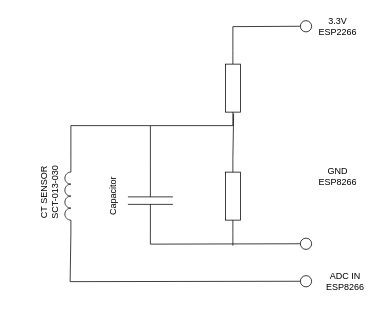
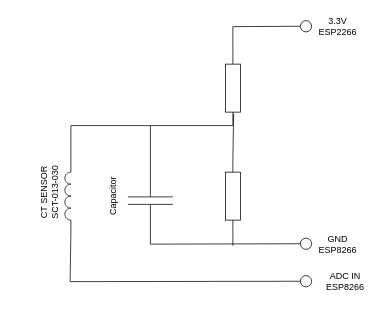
  <mxCell id="0" />
  <mxCell id="1" parent="0" />
  <mxCell id="2" value="" style="pointerEvents=1;verticalLabelPosition=bottom;shadow=0;dashed=0;align=center;html=1;verticalAlign=top;shape=mxgraph.electrical.inductors.inductor_3;rotation=-90;" vertex="1" parent="1"><mxGeometry x="40" y="257" width="100" height="8" as="geometry" /></mxCell>
  <mxCell id="3" value="" style="pointerEvents=1;verticalLabelPosition=bottom;shadow=0;dashed=0;align=center;html=1;verticalAlign=top;shape=mxgraph.electrical.capacitors.capacitor_1;rotation=90;" vertex="1" parent="1"><mxGeometry x="150" y="237" width="100" height="60" as="geometry" /></mxCell>
  <mxCell id="4" value="" style="pointerEvents=1;verticalLabelPosition=bottom;shadow=0;dashed=0;align=center;html=1;verticalAlign=top;shape=mxgraph.electrical.resistors.resistor_1;rotation=-90;" vertex="1" parent="1"><mxGeometry x="260" y="251" width="100" height="20" as="geometry" /></mxCell>
  <mxCell id="5" value="" style="pointerEvents=1;verticalLabelPosition=bottom;shadow=0;dashed=0;align=center;html=1;verticalAlign=top;shape=mxgraph.electrical.resistors.resistor_1;rotation=-90;" vertex="1" parent="1"><mxGeometry x="260" y="107" width="100" height="20" as="geometry" /></mxCell>
  <mxCell id="6" value="" style="endArrow=none;html=1;rounded=0;entryX=0;entryY=0.5;entryDx=0;entryDy=0;exitX=1;exitY=0.5;exitDx=0;exitDy=0;exitPerimeter=0;" edge="1" parent="1" source="5" target="7"><mxGeometry width="50" height="50" relative="1" as="geometry"><mxPoint x="450" y="317" as="sourcePoint" /><mxPoint x="500" y="267" as="targetPoint" /><Array as="points"><mxPoint x="310" y="35" /></Array></mxGeometry></mxCell>
  <mxCell id="7" value="" style="verticalLabelPosition=bottom;shadow=0;dashed=0;align=center;html=1;verticalAlign=top;strokeWidth=1;shape=ellipse;perimeter=ellipsePerimeter;" vertex="1" parent="1"><mxGeometry x="400" y="27" width="15" height="15" as="geometry" /></mxCell>
  <mxCell id="8" value="" style="endArrow=none;html=1;rounded=0;entryX=0;entryY=0.5;entryDx=0;entryDy=0;exitX=1;exitY=1;exitDx=0;exitDy=0;exitPerimeter=0;entryPerimeter=0;" edge="1" parent="1" source="2" target="5"><mxGeometry width="50" height="50" relative="1" as="geometry"><mxPoint x="90" y="189.5" as="sourcePoint" /><mxPoint x="180" y="157" as="targetPoint" /><Array as="points"><mxPoint x="94" y="167" /><mxPoint x="200" y="167" /></Array></mxGeometry></mxCell>
  <mxCell id="9" value="" style="verticalLabelPosition=bottom;shadow=0;dashed=0;align=center;html=1;verticalAlign=top;strokeWidth=1;shape=ellipse;perimeter=ellipsePerimeter;" vertex="1" parent="1"><mxGeometry x="400" y="317" width="15" height="15" as="geometry" /></mxCell>
  <mxCell id="10" value="" style="verticalLabelPosition=bottom;shadow=0;dashed=0;align=center;html=1;verticalAlign=top;strokeWidth=1;shape=ellipse;perimeter=ellipsePerimeter;" vertex="1" parent="1"><mxGeometry x="400" y="367" width="15" height="15" as="geometry" /></mxCell>
  <mxCell id="11" value="" style="endArrow=none;html=1;rounded=0;exitX=0;exitY=0.5;exitDx=0;exitDy=0;exitPerimeter=0;" edge="1" parent="1" source="3"><mxGeometry width="50" height="50" relative="1" as="geometry"><mxPoint x="450" y="317" as="sourcePoint" /><mxPoint x="200" y="167" as="targetPoint" /></mxGeometry></mxCell>
  <mxCell id="12" value="" style="endArrow=none;html=1;rounded=0;exitX=1;exitY=0.5;exitDx=0;exitDy=0;exitPerimeter=0;entryX=0.16;entryY=0.55;entryDx=0;entryDy=0;entryPerimeter=0;" edge="1" parent="1" source="4" target="5"><mxGeometry width="50" height="50" relative="1" as="geometry"><mxPoint x="210" y="227" as="sourcePoint" /><mxPoint x="210" y="177" as="targetPoint" /></mxGeometry></mxCell>
  <mxCell id="13" value="" style="endArrow=none;html=1;rounded=0;exitX=0;exitY=0.5;exitDx=0;exitDy=0;entryX=0;entryY=1;entryDx=0;entryDy=0;entryPerimeter=0;" edge="1" parent="1" source="10" target="2"><mxGeometry width="50" height="50" relative="1" as="geometry"><mxPoint x="220" y="237" as="sourcePoint" /><mxPoint x="130" y="297" as="targetPoint" /><Array as="points"><mxPoint x="93" y="375" /></Array></mxGeometry></mxCell>
  <mxCell id="14" value="" style="endArrow=none;html=1;rounded=0;exitX=0;exitY=0.5;exitDx=0;exitDy=0;entryX=1;entryY=0.5;entryDx=0;entryDy=0;entryPerimeter=0;" edge="1" parent="1" source="9" target="3"><mxGeometry width="50" height="50" relative="1" as="geometry"><mxPoint x="230" y="247" as="sourcePoint" /><mxPoint x="230" y="197" as="targetPoint" /><Array as="points"><mxPoint x="200" y="325" /></Array></mxGeometry></mxCell>
  <mxCell id="15" value="" style="endArrow=none;html=1;rounded=0;entryX=0;entryY=0.5;entryDx=0;entryDy=0;entryPerimeter=0;" edge="1" parent="1" target="4"><mxGeometry width="50" height="50" relative="1" as="geometry"><mxPoint x="310" y="327" as="sourcePoint" /><mxPoint x="340" y="317" as="targetPoint" /></mxGeometry></mxCell>
  <mxCell id="16" value="3.3V ESP2266" style="text;html=1;strokeColor=none;fillColor=none;align=center;verticalAlign=middle;whiteSpace=wrap;rounded=0;" vertex="1" parent="1"><mxGeometry x="420" y="20" width="60" height="30" as="geometry" /></mxCell>
- <mxCell id="17" value="GND ESP8266" style="text;html=1;strokeColor=none;fillColor=none;align=center;verticalAlign=middle;whiteSpace=wrap;rounded=0;" vertex="1" parent="1"><mxGeometry x="420" y="219.5" width="60" height="30" as="geometry" /></mxCell>
+ <mxCell id="17" value="GND ESP8266" style="text;html=1;strokeColor=none;fillColor=none;align=center;verticalAlign=middle;whiteSpace=wrap;rounded=0;" vertex="1" parent="1"><mxGeometry x="420" y="309.5" width="60" height="30" as="geometry" /></mxCell>
  <mxCell id="18" value="ADC IN ESP8266" style="text;html=1;strokeColor=none;fillColor=none;align=center;verticalAlign=middle;whiteSpace=wrap;rounded=0;" vertex="1" parent="1"><mxGeometry x="430" y="359.5" width="60" height="30" as="geometry" /></mxCell>
  <mxCell id="19" value="CT SENSOR&lt;br&gt;&amp;nbsp;SCT-013-030&amp;nbsp;" style="text;html=1;strokeColor=none;fillColor=none;align=center;verticalAlign=middle;whiteSpace=wrap;rounded=0;rotation=-90;" vertex="1" parent="1"><mxGeometry x="20" y="241" width="90" height="30" as="geometry" /></mxCell>
  <mxCell id="20" value="Capacitor" style="text;html=1;strokeColor=none;fillColor=none;align=center;verticalAlign=middle;whiteSpace=wrap;rounded=0;rotation=-90;" vertex="1" parent="1"><mxGeometry x="120" y="246" width="60" height="30" as="geometry" /></mxCell>
